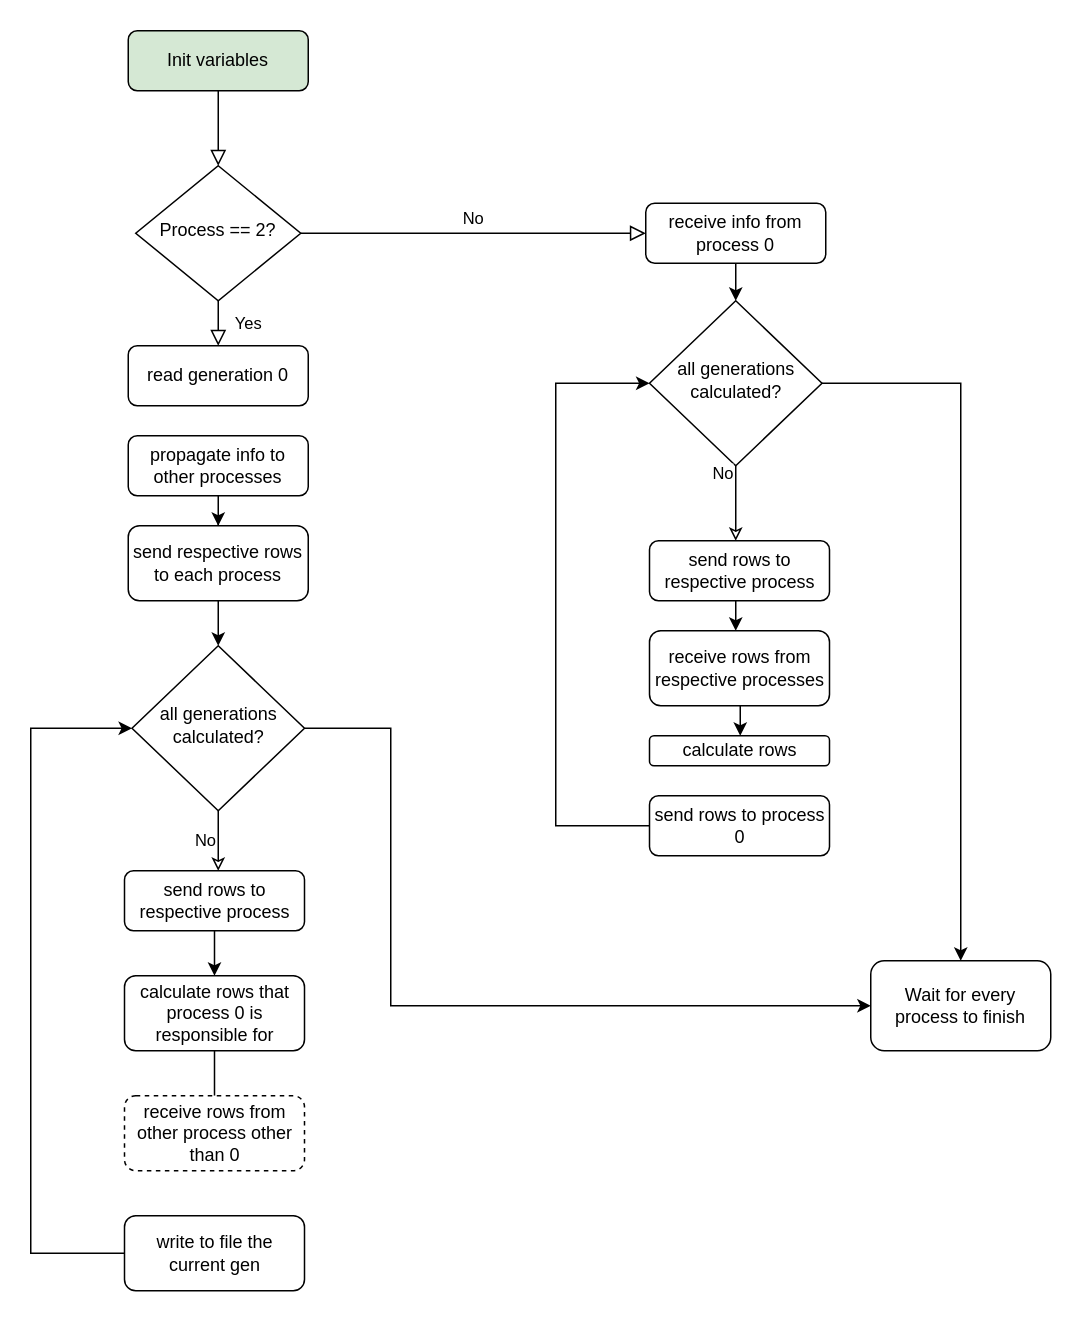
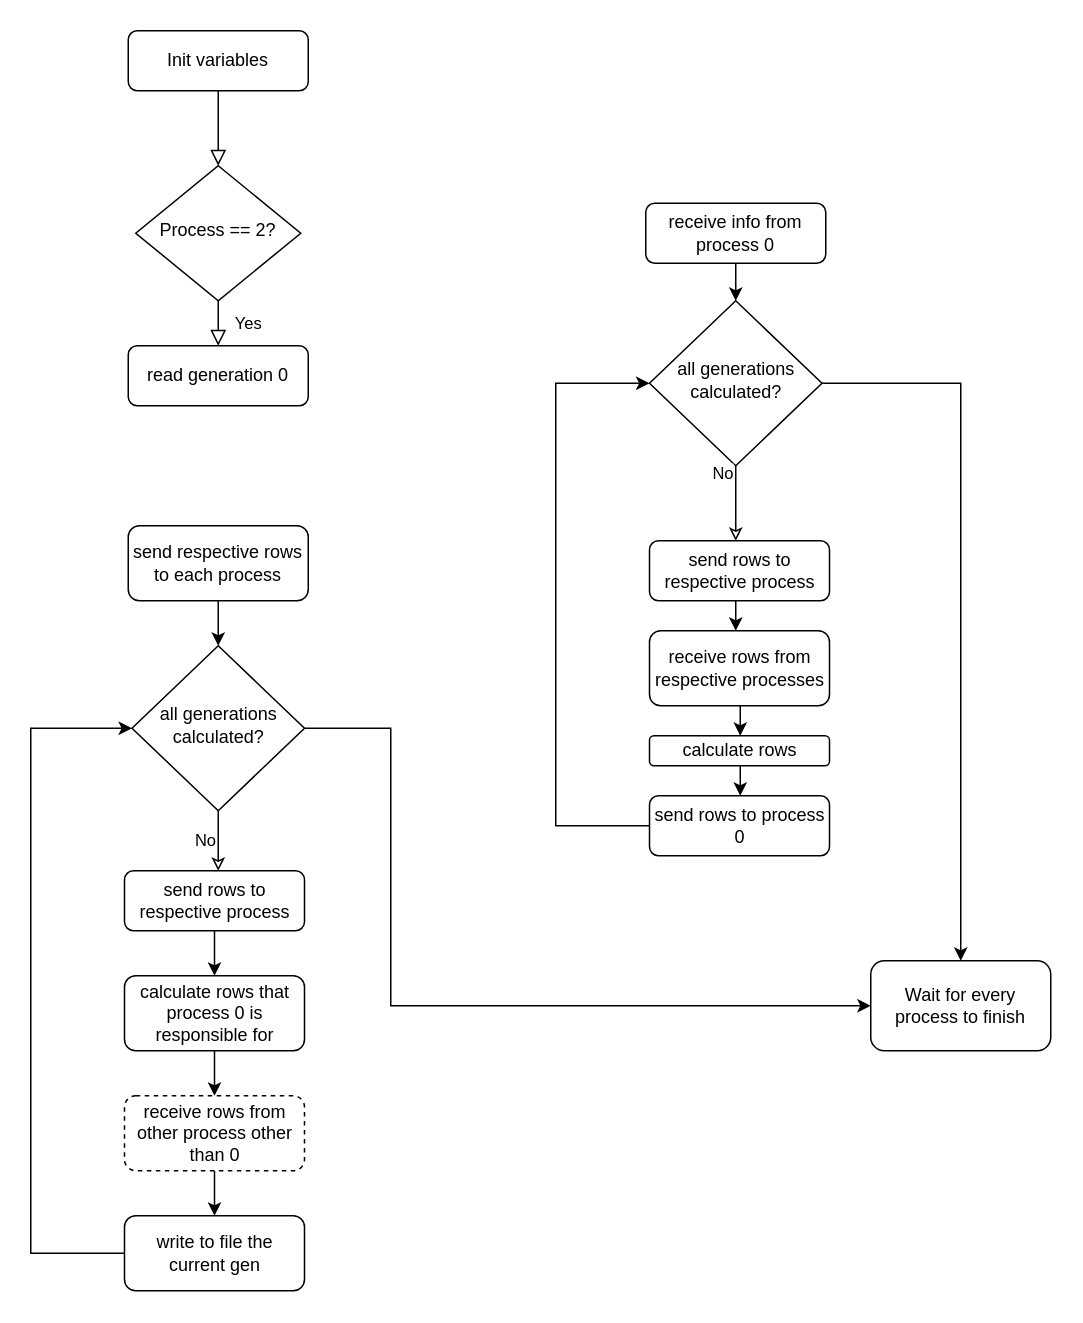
  <mxCell id="0" />
  <mxCell id="1" parent="0" />
  <mxCell id="2" value="" style="rounded=0;html=1;jettySize=auto;orthogonalLoop=1;fontSize=11;endArrow=block;endFill=0;endSize=8;strokeWidth=1;shadow=0;labelBackgroundColor=none;edgeStyle=orthogonalEdgeStyle;" parent="1" source="3" target="6" edge="1"><mxGeometry relative="1" as="geometry" /></mxCell>
- <mxCell id="3" value="&lt;br&gt;&lt;div&gt;Init variables&lt;/div&gt;&lt;div&gt;&lt;br&gt;&lt;/div&gt;" style="rounded=1;whiteSpace=wrap;html=1;fontSize=12;glass=0;strokeWidth=1;shadow=0;fillColor=#d5e8d4;" parent="1" vertex="1"><mxGeometry x="85" y="20" width="120" height="40" as="geometry" /></mxCell>
+ <mxCell id="3" value="&lt;br&gt;&lt;div&gt;Init variables&lt;/div&gt;&lt;div&gt;&lt;br&gt;&lt;/div&gt;" style="rounded=1;whiteSpace=wrap;html=1;fontSize=12;glass=0;strokeWidth=1;shadow=0;" parent="1" vertex="1"><mxGeometry x="85" y="20" width="120" height="40" as="geometry" /></mxCell>
  <mxCell id="4" value="Yes" style="rounded=0;html=1;jettySize=auto;orthogonalLoop=1;fontSize=11;endArrow=block;endFill=0;endSize=8;strokeWidth=1;shadow=0;labelBackgroundColor=none;edgeStyle=orthogonalEdgeStyle;" parent="1" source="6" edge="1"><mxGeometry y="20" relative="1" as="geometry"><mxPoint as="offset" /><mxPoint x="145" y="230" as="targetPoint" /></mxGeometry></mxCell>
- <mxCell id="5" value="No" style="edgeStyle=orthogonalEdgeStyle;rounded=0;html=1;jettySize=auto;orthogonalLoop=1;fontSize=11;endArrow=block;endFill=0;endSize=8;strokeWidth=1;shadow=0;labelBackgroundColor=none;" parent="1" source="6" target="8" edge="1"><mxGeometry y="10" relative="1" as="geometry"><mxPoint as="offset" /></mxGeometry></mxCell>
  <mxCell id="6" value="Process == 2?" style="rhombus;whiteSpace=wrap;html=1;shadow=0;fontFamily=Helvetica;fontSize=12;align=center;strokeWidth=1;spacing=6;spacingTop=-4;" parent="1" vertex="1"><mxGeometry x="90" y="110" width="110" height="90" as="geometry" /></mxCell>
  <mxCell id="7" value="" style="edgeStyle=orthogonalEdgeStyle;rounded=0;orthogonalLoop=1;jettySize=auto;html=1;" edge="1" parent="1" source="8"><mxGeometry relative="1" as="geometry"><mxPoint x="490" y="200" as="targetPoint" /></mxGeometry></mxCell>
  <mxCell id="8" value="receive info from process 0" style="rounded=1;whiteSpace=wrap;html=1;fontSize=12;glass=0;strokeWidth=1;shadow=0;" parent="1" vertex="1"><mxGeometry x="430" y="135" width="120" height="40" as="geometry" /></mxCell>
- <mxCell id="9" value="" style="edgeStyle=orthogonalEdgeStyle;rounded=0;orthogonalLoop=1;jettySize=auto;html=1;" edge="1" parent="1" source="10" target="12"><mxGeometry relative="1" as="geometry" /></mxCell>
- <mxCell id="10" value="propagate info to other processes" style="rounded=1;whiteSpace=wrap;html=1;fontSize=12;glass=0;strokeWidth=1;shadow=0;" parent="1" vertex="1"><mxGeometry x="85" y="290" width="120" height="40" as="geometry" /></mxCell>
  <mxCell id="11" value="" style="edgeStyle=orthogonalEdgeStyle;rounded=0;orthogonalLoop=1;jettySize=auto;html=1;" edge="1" parent="1" source="12" target="16"><mxGeometry relative="1" as="geometry" /></mxCell>
  <mxCell id="12" value="send respective rows to each process" style="rounded=1;whiteSpace=wrap;html=1;fontSize=12;glass=0;strokeWidth=1;shadow=0;" vertex="1" parent="1"><mxGeometry x="85" y="350" width="120" height="50" as="geometry" /></mxCell>
  <mxCell id="13" value="read generation 0" style="rounded=1;whiteSpace=wrap;html=1;fontSize=12;glass=0;strokeWidth=1;shadow=0;" parent="1" vertex="1"><mxGeometry x="85" y="230" width="120" height="40" as="geometry" /></mxCell>
  <mxCell id="14" value="&lt;div&gt;No&lt;/div&gt;" style="edgeStyle=orthogonalEdgeStyle;rounded=0;orthogonalLoop=1;jettySize=auto;html=1;endFill=0;align=right;" edge="1" parent="1" source="16"><mxGeometry relative="1" as="geometry"><mxPoint x="145" y="580" as="targetPoint" /></mxGeometry></mxCell>
  <mxCell id="15" value="" style="edgeStyle=elbowEdgeStyle;rounded=0;orthogonalLoop=1;jettySize=auto;html=1;endFill=1;align=right;entryX=0;entryY=0.5;entryDx=0;entryDy=0;" edge="1" parent="1" source="16" target="36"><mxGeometry relative="1" as="geometry"><mxPoint x="480" y="820" as="targetPoint" /><Array as="points"><mxPoint x="260" y="700" /></Array></mxGeometry></mxCell>
  <mxCell id="16" value="all generations calculated?" style="rhombus;whiteSpace=wrap;html=1;shadow=0;fontFamily=Helvetica;fontSize=12;align=center;strokeWidth=1;spacing=6;spacingTop=-4;" vertex="1" parent="1"><mxGeometry x="87.5" y="430" width="115" height="110" as="geometry" /></mxCell>
  <mxCell id="17" value="" style="edgeStyle=orthogonalEdgeStyle;rounded=0;orthogonalLoop=1;jettySize=auto;html=1;endFill=1;align=right;" edge="1" parent="1" source="18" target="20"><mxGeometry relative="1" as="geometry" /></mxCell>
  <mxCell id="18" value="send rows to respective process" style="rounded=1;whiteSpace=wrap;html=1;fontSize=12;glass=0;strokeWidth=1;shadow=0;" vertex="1" parent="1"><mxGeometry x="82.5" y="580" width="120" height="40" as="geometry" /></mxCell>
- <mxCell id="19" value="" style="edgeStyle=orthogonalEdgeStyle;rounded=0;orthogonalLoop=1;jettySize=auto;html=1;endFill=1;align=right;endArrow=none;" edge="1" parent="1" source="20" target="22"><mxGeometry relative="1" as="geometry" /></mxCell>
+ <mxCell id="19" value="" style="edgeStyle=orthogonalEdgeStyle;rounded=0;orthogonalLoop=1;jettySize=auto;html=1;endFill=1;align=right;" edge="1" parent="1" source="20" target="22"><mxGeometry relative="1" as="geometry" /></mxCell>
  <mxCell id="20" value="calculate rows that process 0 is responsible for" style="rounded=1;whiteSpace=wrap;html=1;fontSize=12;glass=0;strokeWidth=1;shadow=0;" vertex="1" parent="1"><mxGeometry x="82.5" y="650" width="120" height="50" as="geometry" /></mxCell>
+ <mxCell id="21" value="" style="edgeStyle=orthogonalEdgeStyle;rounded=0;orthogonalLoop=1;jettySize=auto;html=1;endFill=1;align=right;" edge="1" parent="1" source="22" target="24"><mxGeometry relative="1" as="geometry" /></mxCell>
  <mxCell id="22" value="receive rows from other process other than 0" style="rounded=1;whiteSpace=wrap;html=1;fontSize=12;glass=0;strokeWidth=1;shadow=0;dashed=1;" vertex="1" parent="1"><mxGeometry x="82.5" y="730" width="120" height="50" as="geometry" /></mxCell>
  <mxCell id="23" value="" style="rounded=0;orthogonalLoop=1;jettySize=auto;html=1;endFill=1;align=right;entryX=0;entryY=0.5;entryDx=0;entryDy=0;edgeStyle=elbowEdgeStyle;" edge="1" parent="1" source="24" target="16"><mxGeometry relative="1" as="geometry"><mxPoint x="0" y="480" as="targetPoint" /><Array as="points"><mxPoint x="20" y="780" /></Array></mxGeometry></mxCell>
  <mxCell id="24" value="write to file the current gen" style="rounded=1;whiteSpace=wrap;html=1;fontSize=12;glass=0;strokeWidth=1;shadow=0;" vertex="1" parent="1"><mxGeometry x="82.5" y="810" width="120" height="50" as="geometry" /></mxCell>
  <mxCell id="25" value="" style="edgeStyle=elbowEdgeStyle;rounded=0;orthogonalLoop=1;jettySize=auto;html=1;endFill=1;align=right;" edge="1" parent="1" source="26" target="36"><mxGeometry relative="1" as="geometry"><mxPoint x="588" y="782.5" as="targetPoint" /><Array as="points"><mxPoint x="640" y="520" /></Array></mxGeometry></mxCell>
  <mxCell id="26" value="all generations calculated?" style="rhombus;whiteSpace=wrap;html=1;shadow=0;fontFamily=Helvetica;fontSize=12;align=center;strokeWidth=1;spacing=6;spacingTop=-4;" vertex="1" parent="1"><mxGeometry x="432.5" y="200" width="115" height="110" as="geometry" /></mxCell>
  <mxCell id="27" value="&lt;div&gt;No&lt;/div&gt;" style="edgeStyle=orthogonalEdgeStyle;rounded=0;orthogonalLoop=1;jettySize=auto;html=1;endFill=0;align=right;exitX=0.5;exitY=1;exitDx=0;exitDy=0;" edge="1" parent="1" source="26"><mxGeometry x="-0.791" relative="1" as="geometry"><mxPoint x="165" y="560" as="sourcePoint" /><mxPoint x="490" y="360" as="targetPoint" /><mxPoint as="offset" /></mxGeometry></mxCell>
  <mxCell id="28" value="" style="edgeStyle=elbowEdgeStyle;rounded=0;orthogonalLoop=1;jettySize=auto;html=1;endFill=1;align=right;" edge="1" parent="1" source="29"><mxGeometry relative="1" as="geometry"><mxPoint x="490" y="420" as="targetPoint" /></mxGeometry></mxCell>
  <mxCell id="29" value="send rows to respective process" style="rounded=1;whiteSpace=wrap;html=1;fontSize=12;glass=0;strokeWidth=1;shadow=0;" vertex="1" parent="1"><mxGeometry x="432.5" y="360" width="120" height="40" as="geometry" /></mxCell>
  <mxCell id="30" value="" style="edgeStyle=elbowEdgeStyle;rounded=0;orthogonalLoop=1;jettySize=auto;html=1;endFill=1;align=right;entryX=0.5;entryY=0;entryDx=0;entryDy=0;" edge="1" parent="1" source="31" target="33"><mxGeometry relative="1" as="geometry"><mxPoint x="493" y="560" as="targetPoint" /></mxGeometry></mxCell>
  <mxCell id="31" value="&lt;div&gt;receive rows from respective processes&lt;/div&gt;" style="rounded=1;whiteSpace=wrap;html=1;fontSize=12;glass=0;strokeWidth=1;shadow=0;" vertex="1" parent="1"><mxGeometry x="432.5" y="420" width="120" height="50" as="geometry" /></mxCell>
+ <mxCell id="32" value="" style="edgeStyle=elbowEdgeStyle;rounded=0;orthogonalLoop=1;jettySize=auto;html=1;endFill=1;align=right;" edge="1" parent="1" source="33" target="35"><mxGeometry relative="1" as="geometry" /></mxCell>
  <mxCell id="33" value="&lt;div&gt;calculate rows&lt;/div&gt;" style="rounded=1;whiteSpace=wrap;html=1;fontSize=12;glass=0;strokeWidth=1;shadow=0;" vertex="1" parent="1"><mxGeometry x="432.5" y="490" width="120" height="20" as="geometry" /></mxCell>
  <mxCell id="34" value="" style="edgeStyle=elbowEdgeStyle;rounded=0;orthogonalLoop=1;jettySize=auto;html=1;endFill=1;align=right;entryX=0;entryY=0.5;entryDx=0;entryDy=0;" edge="1" parent="1" source="35" target="26"><mxGeometry relative="1" as="geometry"><mxPoint x="352.5" y="550" as="targetPoint" /><Array as="points"><mxPoint x="370" y="470" /></Array></mxGeometry></mxCell>
  <mxCell id="35" value="send rows to process 0" style="rounded=1;whiteSpace=wrap;html=1;fontSize=12;glass=0;strokeWidth=1;shadow=0;" vertex="1" parent="1"><mxGeometry x="432.5" y="530" width="120" height="40" as="geometry" /></mxCell>
  <mxCell id="36" value="Wait for every process to finish" style="rounded=1;whiteSpace=wrap;html=1;" vertex="1" parent="1"><mxGeometry x="580" y="640" width="120" height="60" as="geometry" /></mxCell>
